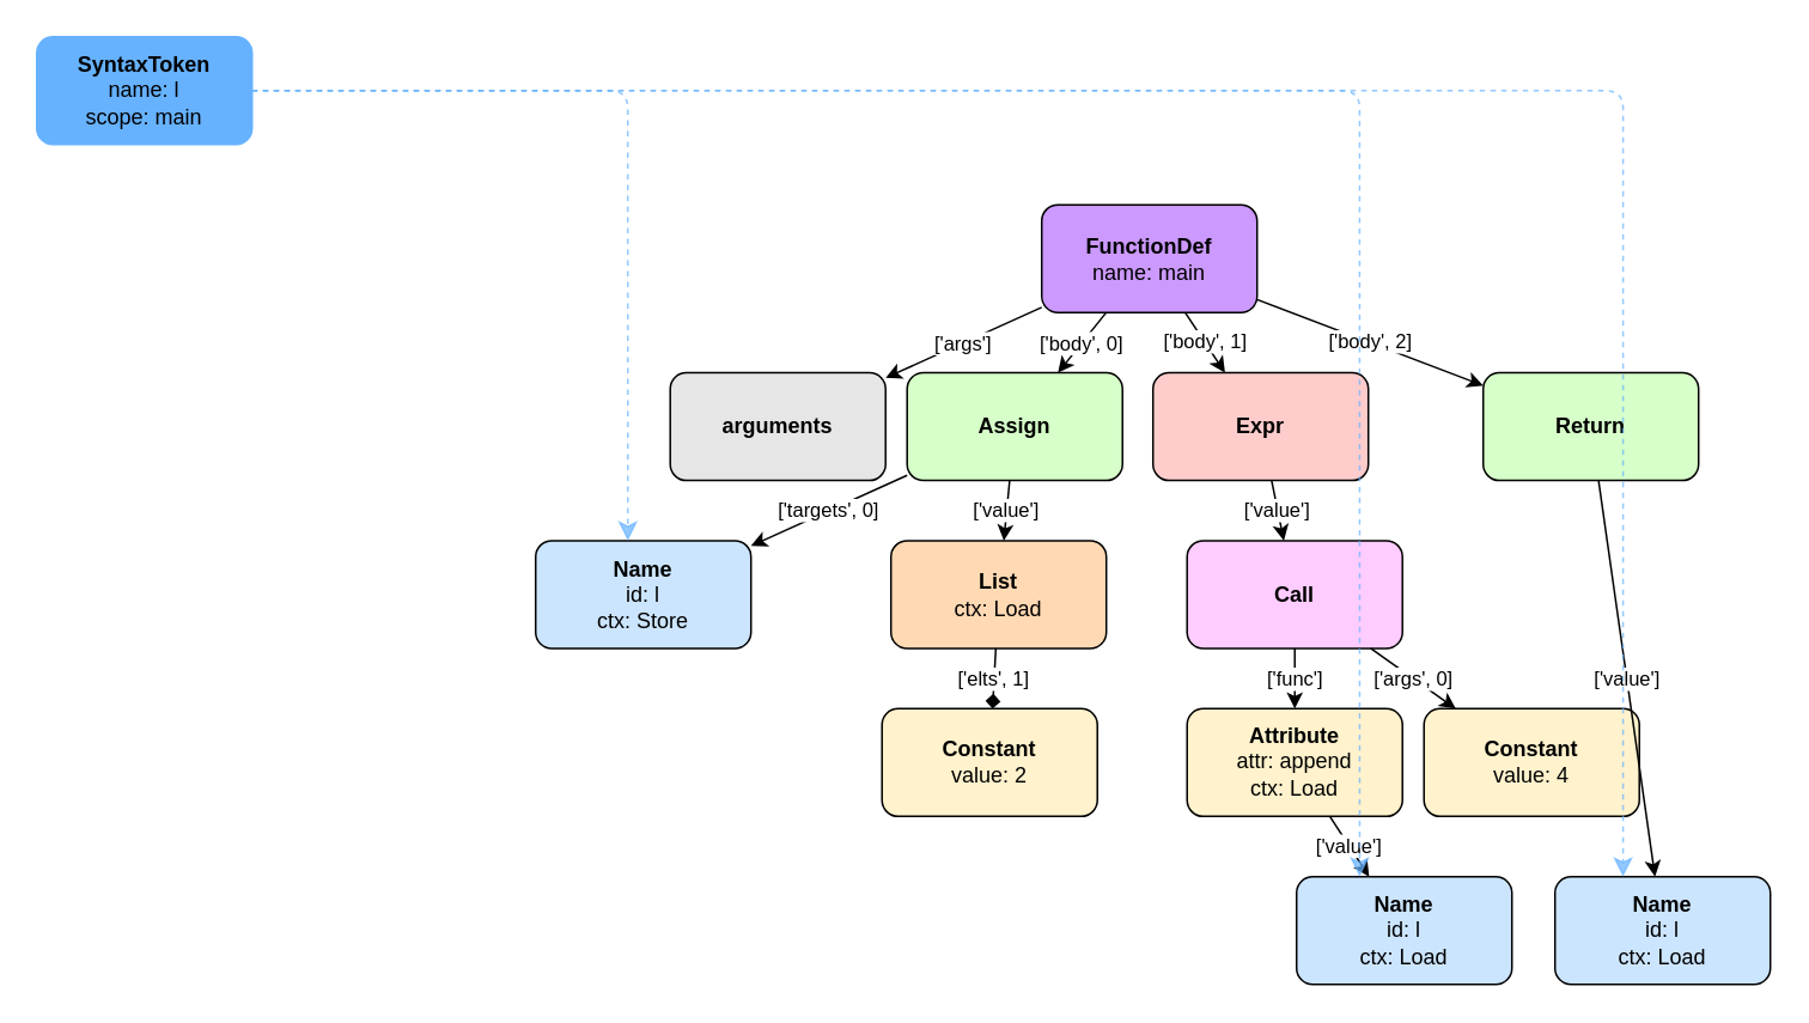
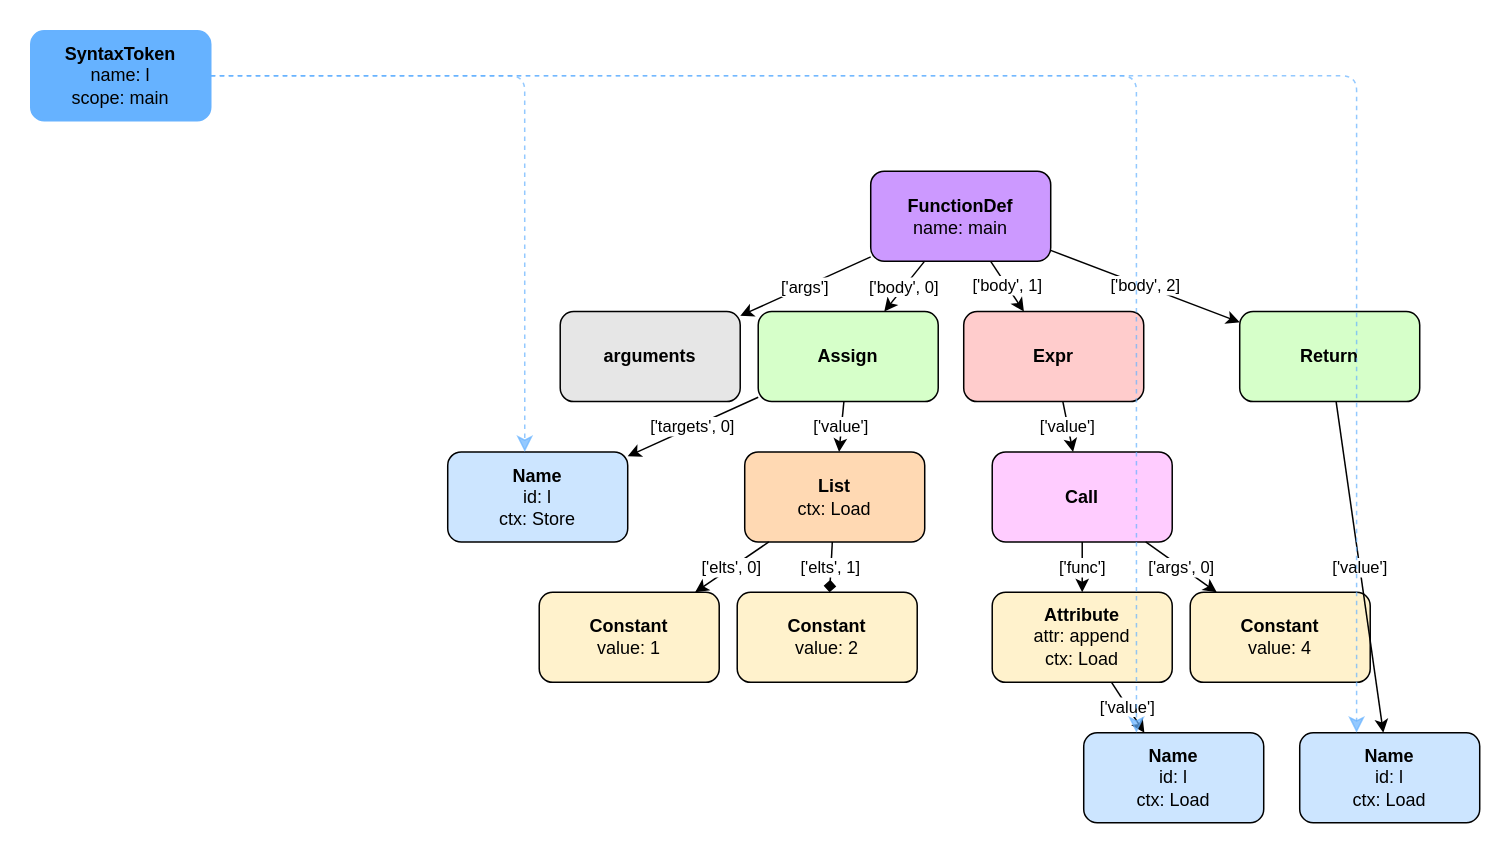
  <mxCell id="0" />
  <mxCell id="1" parent="0" />
  <mxCell id="2" value="&lt;b&gt;FunctionDef&lt;/b&gt;&lt;br&gt;name: main" style="whiteSpace=wrap;html=1;rounded=1;fillColor=#CC99FF;strokeColor=#000000" parent="1" vertex="1"><mxGeometry x="579.98" y="113.6" width="120" height="60" as="geometry" /></mxCell>
  <mxCell id="3" value="&lt;b&gt;arguments&lt;/b&gt;" style="whiteSpace=wrap;html=1;rounded=1;fillColor=#E6E6E6;strokeColor=#000000" parent="1" vertex="1"><mxGeometry x="372.98" y="207.2" width="120" height="60" as="geometry" /></mxCell>
  <mxCell id="4" value="&lt;b&gt;Assign&lt;/b&gt;" style="whiteSpace=wrap;html=1;rounded=1;fillColor=#D6FFC9;strokeColor=#000000" parent="1" vertex="1"><mxGeometry x="504.98" y="207.2" width="120" height="60" as="geometry" /></mxCell>
  <mxCell id="5" value="&lt;b&gt;Name&lt;/b&gt;&lt;br&gt;id: l&lt;br&gt;ctx: Store" style="whiteSpace=wrap;html=1;rounded=1;fillColor=#CCE5FF;strokeColor=#000000" parent="1" vertex="1"><mxGeometry x="297.98" y="300.8" width="120" height="60" as="geometry" /></mxCell>
  <mxCell id="6" value="&lt;b&gt;List&lt;/b&gt;&lt;br&gt;ctx: Load" style="whiteSpace=wrap;html=1;rounded=1;fillColor=#FFD9B3;strokeColor=#000000" parent="1" vertex="1"><mxGeometry x="495.98" y="300.8" width="120" height="60" as="geometry" /></mxCell>
+ <mxCell id="7" value="&lt;b&gt;Constant&lt;/b&gt;&lt;br&gt;value: 1" style="whiteSpace=wrap;html=1;rounded=1;fillColor=#FFF2CC;strokeColor=#000000" parent="1" vertex="1"><mxGeometry x="358.98" y="394.4" width="120" height="60" as="geometry" /></mxCell>
  <mxCell id="8" value="&lt;b&gt;Constant&lt;/b&gt;&lt;br&gt;value: 2" style="whiteSpace=wrap;html=1;rounded=1;fillColor=#FFF2CC;strokeColor=#000000" parent="1" vertex="1"><mxGeometry x="490.98" y="394.4" width="120" height="60" as="geometry" /></mxCell>
  <mxCell id="9" value="&lt;b&gt;Expr&lt;/b&gt;" style="whiteSpace=wrap;html=1;rounded=1;fillColor=#FFCCCC;strokeColor=#000000" parent="1" vertex="1"><mxGeometry x="641.98" y="207.2" width="120" height="60" as="geometry" /></mxCell>
  <mxCell id="10" value="&lt;b&gt;Call&lt;/b&gt;" style="whiteSpace=wrap;html=1;rounded=1;fillColor=#FFCCFF;strokeColor=#000000" parent="1" vertex="1"><mxGeometry x="660.98" y="300.8" width="120" height="60" as="geometry" /></mxCell>
  <mxCell id="11" value="&lt;b&gt;Attribute&lt;/b&gt;&lt;br&gt;attr: append&lt;br&gt;ctx: Load" style="whiteSpace=wrap;html=1;rounded=1;fillColor=#FFF2CC;strokeColor=#000000" parent="1" vertex="1"><mxGeometry x="660.98" y="394.4" width="120" height="60" as="geometry" /></mxCell>
  <mxCell id="12" value="&lt;b&gt;Name&lt;/b&gt;&lt;br&gt;id: l&lt;br&gt;ctx: Load" style="whiteSpace=wrap;html=1;rounded=1;fillColor=#CCE5FF;strokeColor=#000000" parent="1" vertex="1"><mxGeometry x="721.98" y="488" width="120" height="60" as="geometry" /></mxCell>
  <mxCell id="13" value="&lt;b&gt;Constant&lt;/b&gt;&lt;br&gt;value: 4" style="whiteSpace=wrap;html=1;rounded=1;fillColor=#FFF2CC;strokeColor=#000000" parent="1" vertex="1"><mxGeometry x="792.98" y="394.4" width="120" height="60" as="geometry" /></mxCell>
  <mxCell id="14" value="&lt;b&gt;Return&lt;/b&gt;" style="whiteSpace=wrap;html=1;rounded=1;fillColor=#D6FFC9;strokeColor=#000000" parent="1" vertex="1"><mxGeometry x="825.98" y="207.2" width="120" height="60" as="geometry" /></mxCell>
  <mxCell id="15" value="&lt;b&gt;Name&lt;/b&gt;&lt;br&gt;id: l&lt;br&gt;ctx: Load" style="whiteSpace=wrap;html=1;rounded=1;fillColor=#CCE5FF;strokeColor=#000000" parent="1" vertex="1"><mxGeometry x="865.98" y="488" width="120" height="60" as="geometry" /></mxCell>
  <mxCell id="16" value="['args']" style="endArrow=classic;html=1;strokeColor=#000000" parent="1" source="2" target="3" edge="1"><mxGeometry width="50" height="50" relative="1" as="geometry"><mxPoint x="570" y="460" as="sourcePoint" /><mxPoint x="620" y="410" as="targetPoint" /></mxGeometry></mxCell>
  <mxCell id="17" value="['body', 0]" style="endArrow=classic;html=1;strokeColor=#000000" parent="1" source="2" target="4" edge="1"><mxGeometry width="50" height="50" relative="1" as="geometry"><mxPoint x="570" y="460" as="sourcePoint" /><mxPoint x="620" y="410" as="targetPoint" /></mxGeometry></mxCell>
  <mxCell id="18" value="['targets', 0]" style="endArrow=classic;html=1;strokeColor=#000000" parent="1" source="4" target="5" edge="1"><mxGeometry width="50" height="50" relative="1" as="geometry"><mxPoint x="570" y="460" as="sourcePoint" /><mxPoint x="620" y="410" as="targetPoint" /></mxGeometry></mxCell>
  <mxCell id="19" value="['value']" style="endArrow=classic;html=1;strokeColor=#000000" parent="1" source="4" target="6" edge="1"><mxGeometry width="50" height="50" relative="1" as="geometry"><mxPoint x="570" y="460" as="sourcePoint" /><mxPoint x="620" y="410" as="targetPoint" /></mxGeometry></mxCell>
+ <mxCell id="20" value="['elts', 0]" style="endArrow=classic;html=1;strokeColor=#000000" parent="1" source="6" target="7" edge="1"><mxGeometry width="50" height="50" relative="1" as="geometry"><mxPoint x="570" y="460" as="sourcePoint" /><mxPoint x="620" y="410" as="targetPoint" /></mxGeometry></mxCell>
  <mxCell id="21" value="['elts', 1]" style="endArrow=diamond;html=1;strokeColor=#000000;" parent="1" source="6" target="8" edge="1"><mxGeometry width="50" height="50" relative="1" as="geometry"><mxPoint x="570" y="460" as="sourcePoint" /><mxPoint x="620" y="410" as="targetPoint" /></mxGeometry></mxCell>
  <mxCell id="22" value="['body', 1]" style="endArrow=classic;html=1;strokeColor=#000000" parent="1" source="2" target="9" edge="1"><mxGeometry width="50" height="50" relative="1" as="geometry"><mxPoint x="570" y="460" as="sourcePoint" /><mxPoint x="620" y="410" as="targetPoint" /></mxGeometry></mxCell>
  <mxCell id="23" value="['value']" style="endArrow=classic;html=1;strokeColor=#000000" parent="1" source="9" target="10" edge="1"><mxGeometry width="50" height="50" relative="1" as="geometry"><mxPoint x="570" y="460" as="sourcePoint" /><mxPoint x="620" y="410" as="targetPoint" /></mxGeometry></mxCell>
  <mxCell id="24" value="['func']" style="endArrow=classic;html=1;strokeColor=#000000" parent="1" source="10" target="11" edge="1"><mxGeometry width="50" height="50" relative="1" as="geometry"><mxPoint x="570" y="460" as="sourcePoint" /><mxPoint x="620" y="410" as="targetPoint" /></mxGeometry></mxCell>
  <mxCell id="25" value="['value']" style="endArrow=classic;html=1;strokeColor=#000000" parent="1" source="11" target="12" edge="1"><mxGeometry width="50" height="50" relative="1" as="geometry"><mxPoint x="570" y="460" as="sourcePoint" /><mxPoint x="620" y="410" as="targetPoint" /></mxGeometry></mxCell>
  <mxCell id="26" value="['args', 0]" style="endArrow=classic;html=1;strokeColor=#000000" parent="1" source="10" target="13" edge="1"><mxGeometry width="50" height="50" relative="1" as="geometry"><mxPoint x="570" y="460" as="sourcePoint" /><mxPoint x="620" y="410" as="targetPoint" /></mxGeometry></mxCell>
  <mxCell id="27" value="['body', 2]" style="endArrow=classic;html=1;strokeColor=#000000" parent="1" source="2" target="14" edge="1"><mxGeometry width="50" height="50" relative="1" as="geometry"><mxPoint x="570" y="460" as="sourcePoint" /><mxPoint x="620" y="410" as="targetPoint" /></mxGeometry></mxCell>
  <mxCell id="28" value="['value']" style="endArrow=classic;html=1;strokeColor=#000000" parent="1" source="14" target="15" edge="1"><mxGeometry width="50" height="50" relative="1" as="geometry"><mxPoint x="570" y="460" as="sourcePoint" /><mxPoint x="620" y="410" as="targetPoint" /></mxGeometry></mxCell>
  <mxCell id="29" value="&lt;b&gt;SyntaxToken&lt;/b&gt;&lt;br&gt;name: l&lt;br&gt;scope: main" style="whiteSpace=wrap;html=1;rounded=1;fillColor=#66B2FF;strokeColor=#66B2FF" parent="1" vertex="1"><mxGeometry x="20" y="20" width="120" height="60" as="geometry" /></mxCell>
  <mxCell id="30" value="" style="edgeStyle=segmentEdgeStyle;endArrow=classic;html=1;rounded=1;endSize=8;startSize=8;entryX=0.428;entryY=0;entryDx=0;entryDy=0;opacity=70;shadow=0;dashed=1;jumpSize=6;strokeColor=#66B2FF" parent="1" source="29" target="5" edge="1"><mxGeometry width="50" height="50" relative="1" as="geometry"><mxPoint x="570" y="460" as="sourcePoint" /><mxPoint x="620" y="410" as="targetPoint" /></mxGeometry></mxCell>
  <mxCell id="31" value="" style="edgeStyle=segmentEdgeStyle;endArrow=classic;html=1;rounded=1;endSize=8;startSize=8;entryX=0.293;entryY=0;entryDx=0;entryDy=0;opacity=70;shadow=0;dashed=1;jumpSize=6;strokeColor=#66B2FF" parent="1" source="29" target="12" edge="1"><mxGeometry width="50" height="50" relative="1" as="geometry"><mxPoint x="570" y="460" as="sourcePoint" /><mxPoint x="620" y="410" as="targetPoint" /></mxGeometry></mxCell>
  <mxCell id="32" value="" style="edgeStyle=segmentEdgeStyle;endArrow=classic;html=1;rounded=1;endSize=8;startSize=8;entryX=0.316;entryY=0;entryDx=0;entryDy=0;opacity=70;shadow=0;dashed=1;jumpSize=6;strokeColor=#66B2FF" parent="1" source="29" target="15" edge="1"><mxGeometry width="50" height="50" relative="1" as="geometry"><mxPoint x="570" y="460" as="sourcePoint" /><mxPoint x="620" y="410" as="targetPoint" /></mxGeometry></mxCell>
